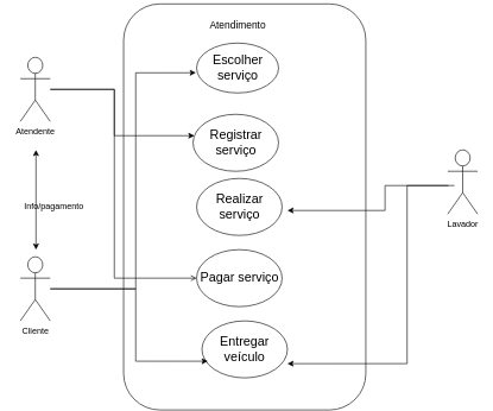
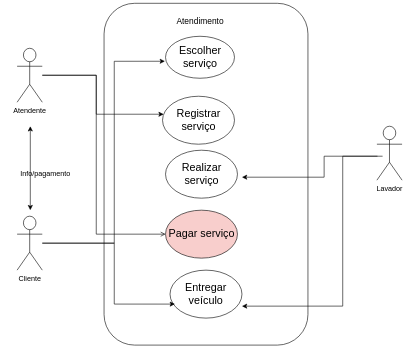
  <mxCell id="0" />
  <mxCell id="1" parent="0" />
  <mxCell id="2" value="" style="rounded=1;whiteSpace=wrap;html=1;rotation=90;" vertex="1" parent="1"><mxGeometry x="58" y="120" width="570" height="340" as="geometry" /></mxCell>
  <mxCell id="3" value="&lt;font style=&quot;font-size: 18px;&quot;&gt;Escolher serviço&lt;/font&gt;" style="ellipse;whiteSpace=wrap;html=1;" vertex="1" parent="1"><mxGeometry x="275.5" y="60" width="115" height="70" as="geometry" /></mxCell>
  <mxCell id="4" value="&lt;font style=&quot;font-size: 14px;&quot;&gt;Atendimento&lt;/font&gt;" style="text;html=1;align=center;verticalAlign=middle;resizable=0;points=[];autosize=1;strokeColor=none;fillColor=none;" vertex="1" parent="1"><mxGeometry x="283" y="20" width="100" height="30" as="geometry" /></mxCell>
  <mxCell id="5" value="&lt;font style=&quot;font-size: 18px;&quot;&gt;Registrar serviço&lt;/font&gt;" style="ellipse;whiteSpace=wrap;html=1;" vertex="1" parent="1"><mxGeometry x="270.5" y="160" width="120" height="80" as="geometry" /></mxCell>
  <mxCell id="6" value="&lt;span style=&quot;font-size: 18px;&quot;&gt;Realizar serviço&lt;/span&gt;" style="ellipse;whiteSpace=wrap;html=1;" vertex="1" parent="1"><mxGeometry x="275.5" y="250" width="120" height="80" as="geometry" /></mxCell>
- <mxCell id="7" value="&lt;span style=&quot;font-size: 18px;&quot;&gt;Pagar serviço&lt;/span&gt;" style="ellipse;whiteSpace=wrap;html=1;" vertex="1" parent="1"><mxGeometry x="275.5" y="350" width="120" height="80" as="geometry" /></mxCell>
+ <mxCell id="7" value="&lt;span style=&quot;font-size: 18px;&quot;&gt;Pagar serviço&lt;/span&gt;" style="ellipse;whiteSpace=wrap;html=1;fillColor=#f8cecc;" vertex="1" parent="1"><mxGeometry x="275.5" y="350" width="120" height="80" as="geometry" /></mxCell>
  <mxCell id="8" value="&lt;span style=&quot;font-size: 18px;&quot;&gt;Entregar veículo&lt;/span&gt;" style="ellipse;whiteSpace=wrap;html=1;" vertex="1" parent="1"><mxGeometry x="283" y="450" width="120" height="80" as="geometry" /></mxCell>
  <mxCell id="9" style="edgeStyle=orthogonalEdgeStyle;rounded=0;orthogonalLoop=1;jettySize=auto;html=1;" edge="1" parent="1" source="11" target="5"><mxGeometry relative="1" as="geometry"><Array as="points"><mxPoint x="160" y="125" /><mxPoint x="160" y="190" /></Array></mxGeometry></mxCell>
  <mxCell id="10" style="edgeStyle=orthogonalEdgeStyle;rounded=0;orthogonalLoop=1;jettySize=auto;html=1;entryX=0;entryY=0.5;entryDx=0;entryDy=0;endArrow=open;" edge="1" parent="1" source="11" target="7"><mxGeometry relative="1" as="geometry"><Array as="points"><mxPoint x="160" y="125" /><mxPoint x="160" y="390" /></Array></mxGeometry></mxCell>
  <mxCell id="11" value="Atendente" style="shape=umlActor;verticalLabelPosition=bottom;verticalAlign=top;html=1;outlineConnect=0;" vertex="1" parent="1"><mxGeometry x="28" y="80" width="42" height="90" as="geometry" /></mxCell>
  <mxCell id="12" value="Cliente" style="shape=umlActor;verticalLabelPosition=bottom;verticalAlign=top;html=1;outlineConnect=0;" vertex="1" parent="1"><mxGeometry x="28" y="360" width="42" height="90" as="geometry" /></mxCell>
  <mxCell id="13" style="edgeStyle=orthogonalEdgeStyle;rounded=0;orthogonalLoop=1;jettySize=auto;html=1;" edge="1" parent="1"><mxGeometry relative="1" as="geometry"><mxPoint x="637.5" y="260" as="sourcePoint" /><mxPoint x="403" y="295" as="targetPoint" /><Array as="points"><mxPoint x="540" y="260" /><mxPoint x="540" y="295" /></Array></mxGeometry></mxCell>
  <mxCell id="14" value="Lavador" style="shape=umlActor;verticalLabelPosition=bottom;verticalAlign=top;html=1;outlineConnect=0;" vertex="1" parent="1"><mxGeometry x="628" y="210" width="42" height="90" as="geometry" /></mxCell>
  <mxCell id="15" style="edgeStyle=orthogonalEdgeStyle;rounded=0;orthogonalLoop=1;jettySize=auto;html=1;entryX=0.992;entryY=0.688;entryDx=0;entryDy=0;entryPerimeter=0;" edge="1" parent="1"><mxGeometry relative="1" as="geometry"><mxPoint x="628.96" y="260" as="sourcePoint" /><mxPoint x="403" y="510.04" as="targetPoint" /><Array as="points"><mxPoint x="570.96" y="260" /><mxPoint x="570.96" y="510" /></Array></mxGeometry></mxCell>
  <mxCell id="16" style="edgeStyle=orthogonalEdgeStyle;rounded=0;orthogonalLoop=1;jettySize=auto;html=1;entryX=0.068;entryY=0.708;entryDx=0;entryDy=0;entryPerimeter=0;" edge="1" parent="1" source="12" target="8"><mxGeometry relative="1" as="geometry"><Array as="points"><mxPoint x="190" y="405" /><mxPoint x="190" y="507" /></Array></mxGeometry></mxCell>
  <mxCell id="17" style="edgeStyle=orthogonalEdgeStyle;rounded=0;orthogonalLoop=1;jettySize=auto;html=1;entryX=-0.009;entryY=0.595;entryDx=0;entryDy=0;entryPerimeter=0;" edge="1" parent="1" source="12" target="3"><mxGeometry relative="1" as="geometry"><Array as="points"><mxPoint x="190" y="405" /><mxPoint x="190" y="102" /></Array></mxGeometry></mxCell>
  <mxCell id="18" value="" style="endArrow=classic;startArrow=classic;html=1;rounded=0;" edge="1" parent="1"><mxGeometry width="50" height="50" relative="1" as="geometry"><mxPoint x="50" y="350" as="sourcePoint" /><mxPoint x="50" y="210" as="targetPoint" /></mxGeometry></mxCell>
  <mxCell id="19" value="Info/pagamento" style="text;html=1;align=center;verticalAlign=middle;resizable=0;points=[];autosize=1;strokeColor=none;fillColor=none;" vertex="1" parent="1"><mxGeometry x="20" y="275" width="110" height="30" as="geometry" /></mxCell>
